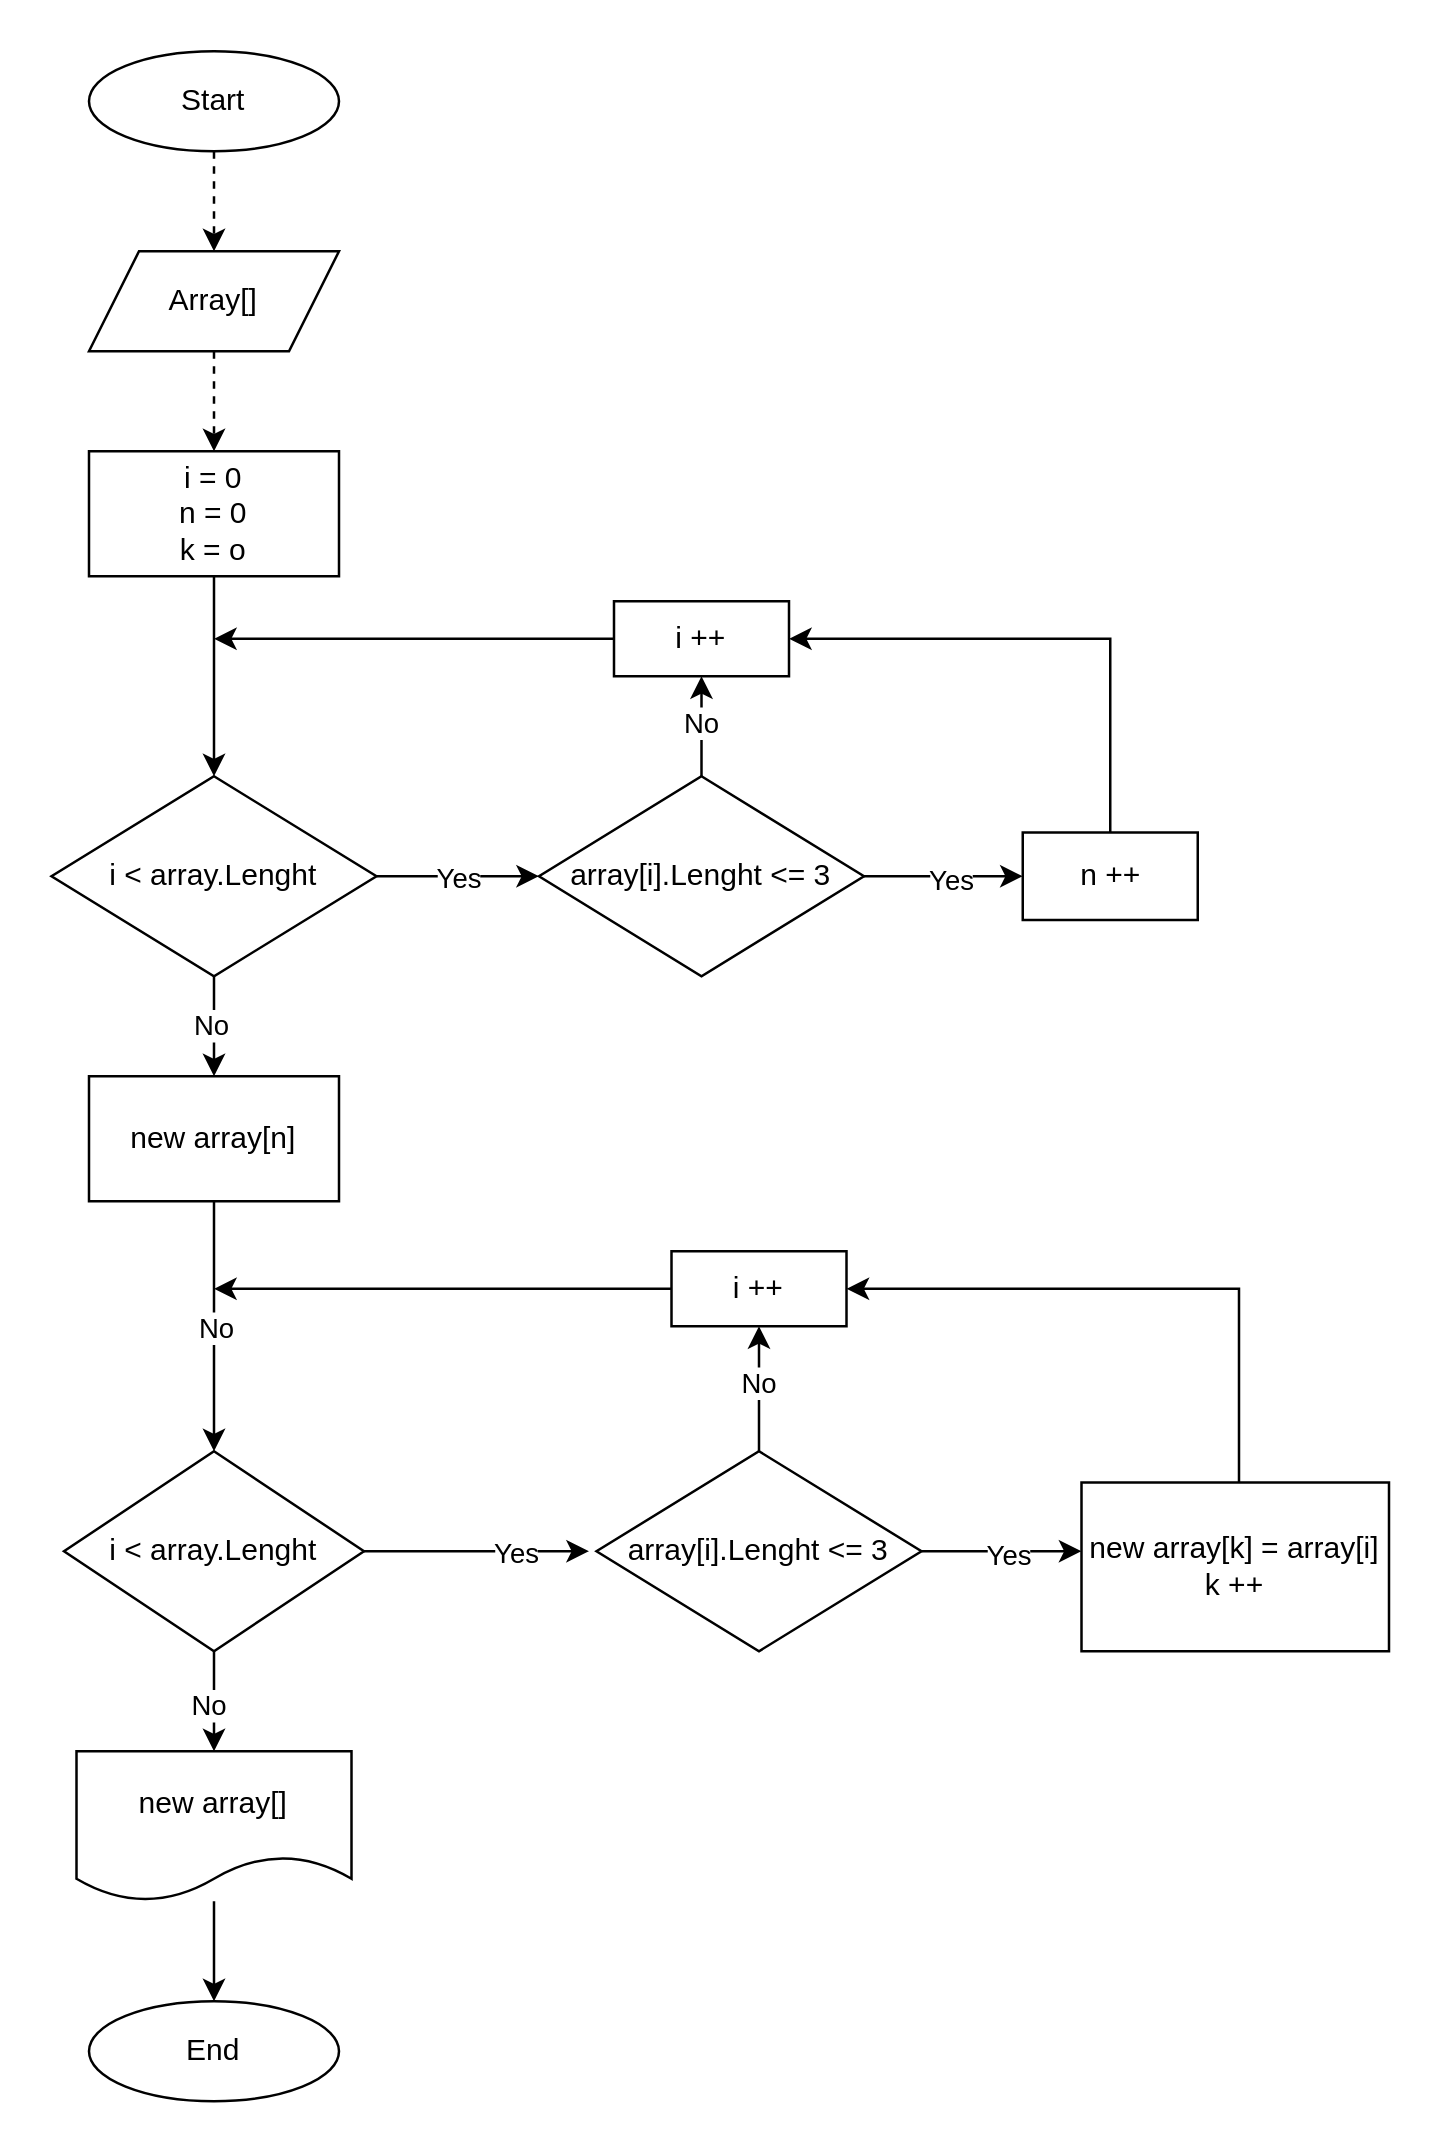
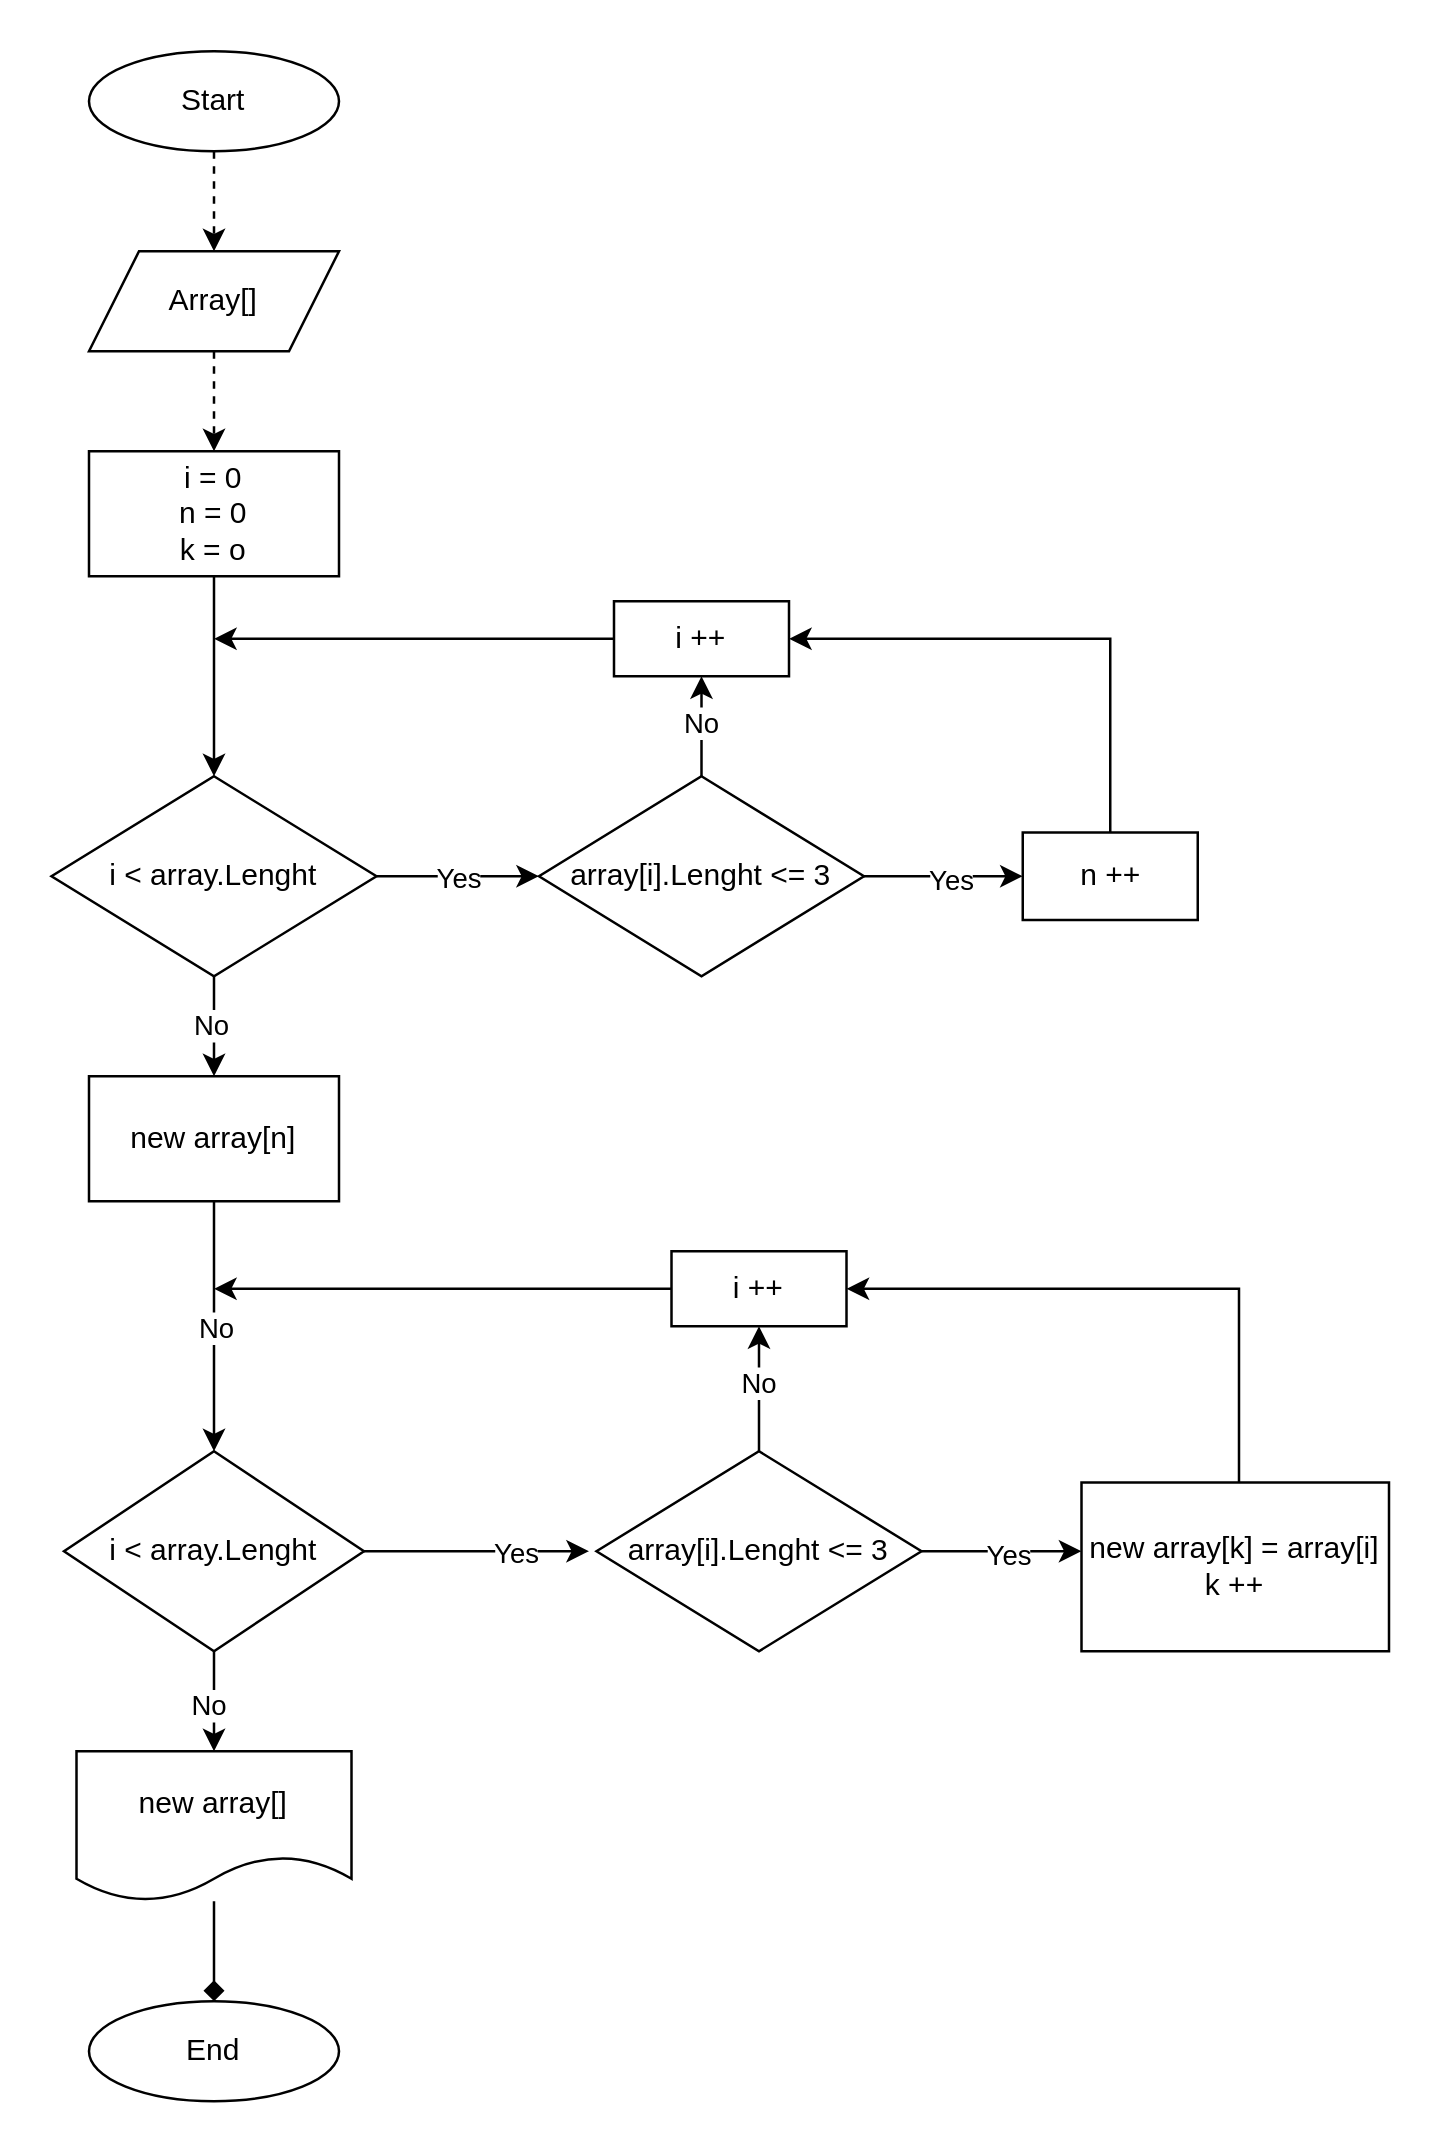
  <mxCell id="0" />
  <mxCell id="1" parent="0" />
  <mxCell id="2" style="edgeStyle=orthogonalEdgeStyle;rounded=0;orthogonalLoop=1;jettySize=auto;html=1;exitX=0.5;exitY=1;exitDx=0;exitDy=0;entryX=0.5;entryY=0;entryDx=0;entryDy=0;dashed=1;" edge="1" parent="1" source="3" target="5"><mxGeometry relative="1" as="geometry" /></mxCell>
  <mxCell id="3" value="Start" style="ellipse;whiteSpace=wrap;html=1;" vertex="1" parent="1"><mxGeometry x="35" y="20" width="100" height="40" as="geometry" /></mxCell>
  <mxCell id="4" style="edgeStyle=orthogonalEdgeStyle;rounded=0;orthogonalLoop=1;jettySize=auto;html=1;exitX=0.5;exitY=1;exitDx=0;exitDy=0;entryX=0.5;entryY=0;entryDx=0;entryDy=0;dashed=1;" edge="1" parent="1" source="5" target="7"><mxGeometry relative="1" as="geometry" /></mxCell>
  <mxCell id="5" value="Array[]" style="shape=parallelogram;perimeter=parallelogramPerimeter;whiteSpace=wrap;html=1;fixedSize=1;" vertex="1" parent="1"><mxGeometry x="35" y="100" width="100" height="40" as="geometry" /></mxCell>
  <mxCell id="6" style="edgeStyle=orthogonalEdgeStyle;rounded=0;orthogonalLoop=1;jettySize=auto;html=1;exitX=0.5;exitY=1;exitDx=0;exitDy=0;entryX=0.5;entryY=0;entryDx=0;entryDy=0;" edge="1" parent="1" source="7" target="12"><mxGeometry relative="1" as="geometry" /></mxCell>
  <mxCell id="7" value="i = 0&lt;div&gt;n = 0&lt;/div&gt;&lt;div&gt;k = o&lt;/div&gt;" style="rounded=0;whiteSpace=wrap;html=1;" vertex="1" parent="1"><mxGeometry x="35" y="180" width="100" height="50" as="geometry" /></mxCell>
  <mxCell id="8" style="edgeStyle=orthogonalEdgeStyle;rounded=0;orthogonalLoop=1;jettySize=auto;html=1;exitX=0.5;exitY=1;exitDx=0;exitDy=0;entryX=0.5;entryY=0;entryDx=0;entryDy=0;" edge="1" parent="1" source="12" target="15"><mxGeometry relative="1" as="geometry" /></mxCell>
  <mxCell id="9" value="No" style="edgeLabel;html=1;align=center;verticalAlign=middle;resizable=0;points=[];" vertex="1" connectable="0" parent="8"><mxGeometry x="-0.067" y="-2" relative="1" as="geometry"><mxPoint as="offset" /></mxGeometry></mxCell>
  <mxCell id="10" style="edgeStyle=orthogonalEdgeStyle;rounded=0;orthogonalLoop=1;jettySize=auto;html=1;exitX=1;exitY=0.5;exitDx=0;exitDy=0;entryX=0;entryY=0.5;entryDx=0;entryDy=0;" edge="1" parent="1" source="12" target="27"><mxGeometry relative="1" as="geometry" /></mxCell>
  <mxCell id="11" value="Yes" style="edgeLabel;html=1;align=center;verticalAlign=middle;resizable=0;points=[];" vertex="1" connectable="0" parent="10"><mxGeometry x="-0.015" relative="1" as="geometry"><mxPoint as="offset" /></mxGeometry></mxCell>
  <mxCell id="12" value="i &amp;lt; array.Lenght" style="rhombus;whiteSpace=wrap;html=1;" vertex="1" parent="1"><mxGeometry x="20" y="310" width="130" height="80" as="geometry" /></mxCell>
  <mxCell id="13" style="edgeStyle=orthogonalEdgeStyle;rounded=0;orthogonalLoop=1;jettySize=auto;html=1;exitX=0.5;exitY=1;exitDx=0;exitDy=0;" edge="1" parent="1" source="15" target="19"><mxGeometry relative="1" as="geometry" /></mxCell>
  <mxCell id="14" value="No" style="edgeLabel;html=1;align=center;verticalAlign=middle;resizable=0;points=[];" vertex="1" connectable="0" parent="13"><mxGeometry relative="1" as="geometry"><mxPoint as="offset" /></mxGeometry></mxCell>
  <mxCell id="15" value="new array[n]" style="rounded=0;whiteSpace=wrap;html=1;" vertex="1" parent="1"><mxGeometry x="35" y="430" width="100" height="50" as="geometry" /></mxCell>
  <mxCell id="16" style="edgeStyle=orthogonalEdgeStyle;rounded=0;orthogonalLoop=1;jettySize=auto;html=1;exitX=0.5;exitY=1;exitDx=0;exitDy=0;" edge="1" parent="1" source="19" target="21"><mxGeometry relative="1" as="geometry" /></mxCell>
  <mxCell id="17" value="No" style="edgeLabel;html=1;align=center;verticalAlign=middle;resizable=0;points=[];" vertex="1" connectable="0" parent="16"><mxGeometry x="0.05" y="-3" relative="1" as="geometry"><mxPoint as="offset" /></mxGeometry></mxCell>
  <mxCell id="18" style="edgeStyle=orthogonalEdgeStyle;rounded=0;orthogonalLoop=1;jettySize=auto;html=1;exitX=1;exitY=0.5;exitDx=0;exitDy=0;" edge="1" parent="1" source="19"><mxGeometry relative="1" as="geometry"><mxPoint x="235" y="620" as="targetPoint" /></mxGeometry></mxCell>
  <mxCell id="19" value="i &amp;lt; array.Lenght" style="rhombus;whiteSpace=wrap;html=1;" vertex="1" parent="1"><mxGeometry x="25" y="580" width="120" height="80" as="geometry" /></mxCell>
- <mxCell id="20" style="edgeStyle=orthogonalEdgeStyle;rounded=0;orthogonalLoop=1;jettySize=auto;html=1;entryX=0.5;entryY=0;entryDx=0;entryDy=0;" edge="1" parent="1" source="21" target="22"><mxGeometry relative="1" as="geometry" /></mxCell>
+ <mxCell id="20" style="edgeStyle=orthogonalEdgeStyle;rounded=0;orthogonalLoop=1;jettySize=auto;html=1;entryX=0.5;entryY=0;entryDx=0;entryDy=0;endArrow=diamond;" edge="1" parent="1" source="21" target="22"><mxGeometry relative="1" as="geometry" /></mxCell>
  <mxCell id="21" value="new array[]" style="shape=document;whiteSpace=wrap;html=1;boundedLbl=1;" vertex="1" parent="1"><mxGeometry x="30" y="700" width="110" height="60" as="geometry" /></mxCell>
  <mxCell id="22" value="End" style="ellipse;whiteSpace=wrap;html=1;" vertex="1" parent="1"><mxGeometry x="35" y="800" width="100" height="40" as="geometry" /></mxCell>
  <mxCell id="23" style="edgeStyle=orthogonalEdgeStyle;rounded=0;orthogonalLoop=1;jettySize=auto;html=1;exitX=0.5;exitY=0;exitDx=0;exitDy=0;entryX=0.5;entryY=1;entryDx=0;entryDy=0;" edge="1" parent="1" source="27" target="29"><mxGeometry relative="1" as="geometry" /></mxCell>
  <mxCell id="24" value="No" style="edgeLabel;html=1;align=center;verticalAlign=middle;resizable=0;points=[];" vertex="1" connectable="0" parent="23"><mxGeometry x="0.1" y="1" relative="1" as="geometry"><mxPoint as="offset" /></mxGeometry></mxCell>
  <mxCell id="25" style="edgeStyle=orthogonalEdgeStyle;rounded=0;orthogonalLoop=1;jettySize=auto;html=1;exitX=1;exitY=0.5;exitDx=0;exitDy=0;" edge="1" parent="1" source="27" target="31"><mxGeometry relative="1" as="geometry" /></mxCell>
  <mxCell id="26" value="Yes" style="edgeLabel;html=1;align=center;verticalAlign=middle;resizable=0;points=[];" vertex="1" connectable="0" parent="25"><mxGeometry x="0.062" y="-1" relative="1" as="geometry"><mxPoint as="offset" /></mxGeometry></mxCell>
  <mxCell id="27" value="array[i].Lenght &amp;lt;= 3" style="rhombus;whiteSpace=wrap;html=1;" vertex="1" parent="1"><mxGeometry x="215" y="310" width="130" height="80" as="geometry" /></mxCell>
  <mxCell id="28" style="edgeStyle=orthogonalEdgeStyle;rounded=0;orthogonalLoop=1;jettySize=auto;html=1;exitX=0;exitY=0.5;exitDx=0;exitDy=0;" edge="1" parent="1" source="29"><mxGeometry relative="1" as="geometry"><mxPoint x="85" y="255" as="targetPoint" /></mxGeometry></mxCell>
  <mxCell id="29" value="i ++" style="rounded=0;whiteSpace=wrap;html=1;" vertex="1" parent="1"><mxGeometry x="245" y="240" width="70" height="30" as="geometry" /></mxCell>
  <mxCell id="30" style="edgeStyle=orthogonalEdgeStyle;rounded=0;orthogonalLoop=1;jettySize=auto;html=1;entryX=1;entryY=0.5;entryDx=0;entryDy=0;" edge="1" parent="1" source="31" target="29"><mxGeometry relative="1" as="geometry"><Array as="points"><mxPoint x="444" y="255" /></Array></mxGeometry></mxCell>
  <mxCell id="31" value="n ++" style="rounded=0;whiteSpace=wrap;html=1;" vertex="1" parent="1"><mxGeometry x="408.5" y="332.5" width="70" height="35" as="geometry" /></mxCell>
  <mxCell id="32" value="Yes" style="edgeLabel;html=1;align=center;verticalAlign=middle;resizable=0;points=[];" vertex="1" connectable="0" parent="1"><mxGeometry x="205" y="620" as="geometry" /></mxCell>
  <mxCell id="33" style="edgeStyle=orthogonalEdgeStyle;rounded=0;orthogonalLoop=1;jettySize=auto;html=1;exitX=0.5;exitY=0;exitDx=0;exitDy=0;entryX=0.5;entryY=1;entryDx=0;entryDy=0;" edge="1" parent="1" source="37" target="39"><mxGeometry relative="1" as="geometry" /></mxCell>
  <mxCell id="34" value="No" style="edgeLabel;html=1;align=center;verticalAlign=middle;resizable=0;points=[];" vertex="1" connectable="0" parent="33"><mxGeometry x="0.1" y="1" relative="1" as="geometry"><mxPoint as="offset" /></mxGeometry></mxCell>
  <mxCell id="35" style="edgeStyle=orthogonalEdgeStyle;rounded=0;orthogonalLoop=1;jettySize=auto;html=1;exitX=1;exitY=0.5;exitDx=0;exitDy=0;" edge="1" parent="1" source="37" target="41"><mxGeometry relative="1" as="geometry"><Array as="points"><mxPoint x="415" y="620" /><mxPoint x="415" y="620" /></Array></mxGeometry></mxCell>
  <mxCell id="36" value="Yes" style="edgeLabel;html=1;align=center;verticalAlign=middle;resizable=0;points=[];" vertex="1" connectable="0" parent="35"><mxGeometry x="0.062" y="-1" relative="1" as="geometry"><mxPoint as="offset" /></mxGeometry></mxCell>
  <mxCell id="37" value="array[i].Lenght &amp;lt;= 3" style="rhombus;whiteSpace=wrap;html=1;" vertex="1" parent="1"><mxGeometry x="238" y="580" width="130" height="80" as="geometry" /></mxCell>
  <mxCell id="38" style="edgeStyle=orthogonalEdgeStyle;rounded=0;orthogonalLoop=1;jettySize=auto;html=1;exitX=0;exitY=0.5;exitDx=0;exitDy=0;" edge="1" parent="1" source="39"><mxGeometry relative="1" as="geometry"><mxPoint x="85" y="515" as="targetPoint" /></mxGeometry></mxCell>
  <mxCell id="39" value="i ++" style="rounded=0;whiteSpace=wrap;html=1;" vertex="1" parent="1"><mxGeometry x="268" y="500" width="70" height="30" as="geometry" /></mxCell>
  <mxCell id="40" style="edgeStyle=orthogonalEdgeStyle;rounded=0;orthogonalLoop=1;jettySize=auto;html=1;entryX=1;entryY=0.5;entryDx=0;entryDy=0;" edge="1" parent="1" source="41" target="39"><mxGeometry relative="1" as="geometry"><Array as="points"><mxPoint x="495" y="515" /></Array></mxGeometry></mxCell>
  <mxCell id="41" value="new array[k] = array[i]&lt;div&gt;k ++&lt;/div&gt;" style="rounded=0;whiteSpace=wrap;html=1;" vertex="1" parent="1"><mxGeometry x="432" y="592.5" width="123" height="67.5" as="geometry" /></mxCell>
